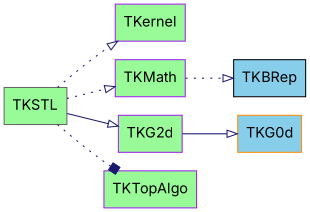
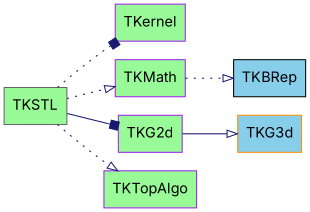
  digraph {
    aspect=1
    fontname=Inter
    rankdir=LR
    node [color=purple fillcolor=palegreen fontname=Inter shape=box style=filled]
    edge [arrowhead=onormal color=midnightblue fontname=Inter style=dotted]
    TKSTL [color=gray40]
    TKernel
    TKMath
    TKG2d
    TKTopAlgo
    TKBRep [color=black fillcolor=skyblue]
-   TKG3d [color=darkorange fillcolor=skyblue label=TKG0d]
-   TKSTL -> TKernel
+   TKG3d [color=darkorange fillcolor=skyblue]
+   TKSTL -> TKernel [arrowhead=box]
    TKSTL -> TKMath
-   TKSTL -> TKG2d [style=solid]
-   TKSTL -> TKTopAlgo [arrowhead=box]
+   TKSTL -> TKG2d [arrowhead=box style=solid]
+   TKSTL -> TKTopAlgo
    TKMath -> TKBRep
    TKG2d -> TKG3d [style=solid]
  }
